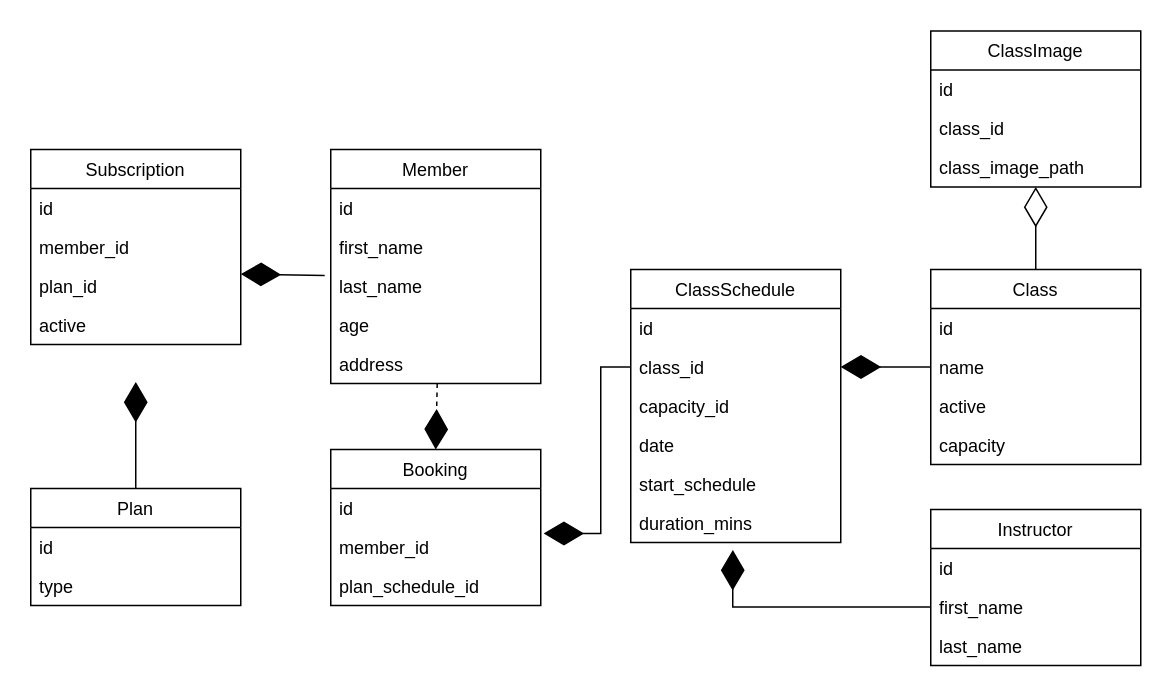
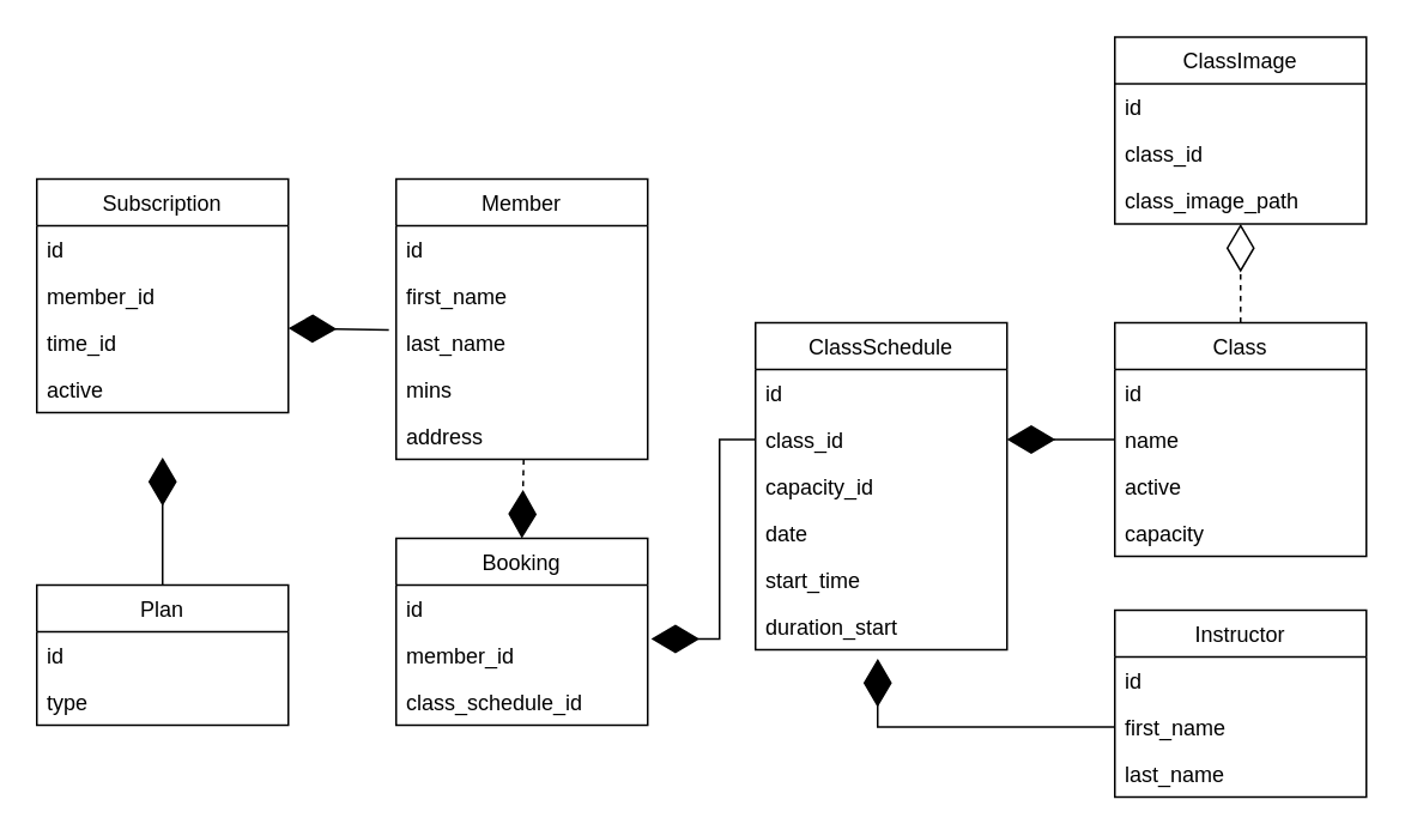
  <mxCell id="0" />
  <mxCell id="1" parent="0" />
  <mxCell id="2" value="Member" style="swimlane;fontStyle=0;childLayout=stackLayout;horizontal=1;startSize=26;fillColor=none;horizontalStack=0;resizeParent=1;resizeParentMax=0;resizeLast=0;collapsible=1;marginBottom=0;" parent="1" vertex="1"><mxGeometry x="220" y="99" width="140" height="156" as="geometry" /></mxCell>
  <mxCell id="3" value="id" style="text;strokeColor=none;fillColor=none;align=left;verticalAlign=top;spacingLeft=4;spacingRight=4;overflow=hidden;rotatable=0;points=[[0,0.5],[1,0.5]];portConstraint=eastwest;" parent="2" vertex="1"><mxGeometry y="26" width="140" height="26" as="geometry" /></mxCell>
  <mxCell id="4" value="first_name" style="text;strokeColor=none;fillColor=none;align=left;verticalAlign=top;spacingLeft=4;spacingRight=4;overflow=hidden;rotatable=0;points=[[0,0.5],[1,0.5]];portConstraint=eastwest;" parent="2" vertex="1"><mxGeometry y="52" width="140" height="26" as="geometry" /></mxCell>
  <mxCell id="5" value="last_name" style="text;strokeColor=none;fillColor=none;align=left;verticalAlign=top;spacingLeft=4;spacingRight=4;overflow=hidden;rotatable=0;points=[[0,0.5],[1,0.5]];portConstraint=eastwest;" parent="2" vertex="1"><mxGeometry y="78" width="140" height="26" as="geometry" /></mxCell>
- <mxCell id="6" value="age" style="text;strokeColor=none;fillColor=none;align=left;verticalAlign=top;spacingLeft=4;spacingRight=4;overflow=hidden;rotatable=0;points=[[0,0.5],[1,0.5]];portConstraint=eastwest;" parent="2" vertex="1"><mxGeometry y="104" width="140" height="26" as="geometry" /></mxCell>
+ <mxCell id="6" value="mins" style="text;strokeColor=none;fillColor=none;align=left;verticalAlign=top;spacingLeft=4;spacingRight=4;overflow=hidden;rotatable=0;points=[[0,0.5],[1,0.5]];portConstraint=eastwest;" parent="2" vertex="1"><mxGeometry y="104" width="140" height="26" as="geometry" /></mxCell>
  <mxCell id="7" value="address" style="text;strokeColor=none;fillColor=none;align=left;verticalAlign=top;spacingLeft=4;spacingRight=4;overflow=hidden;rotatable=0;points=[[0,0.5],[1,0.5]];portConstraint=eastwest;" parent="2" vertex="1"><mxGeometry y="130" width="140" height="26" as="geometry" /></mxCell>
  <mxCell id="8" value="Plan" style="swimlane;fontStyle=0;childLayout=stackLayout;horizontal=1;startSize=26;fillColor=none;horizontalStack=0;resizeParent=1;resizeParentMax=0;resizeLast=0;collapsible=1;marginBottom=0;" parent="1" vertex="1"><mxGeometry x="20" y="325" width="140" height="78" as="geometry" /></mxCell>
  <mxCell id="9" value="id" style="text;strokeColor=none;fillColor=none;align=left;verticalAlign=top;spacingLeft=4;spacingRight=4;overflow=hidden;rotatable=0;points=[[0,0.5],[1,0.5]];portConstraint=eastwest;" parent="8" vertex="1"><mxGeometry y="26" width="140" height="26" as="geometry" /></mxCell>
  <mxCell id="10" value="type" style="text;strokeColor=none;fillColor=none;align=left;verticalAlign=top;spacingLeft=4;spacingRight=4;overflow=hidden;rotatable=0;points=[[0,0.5],[1,0.5]];portConstraint=eastwest;" parent="8" vertex="1"><mxGeometry y="52" width="140" height="26" as="geometry" /></mxCell>
  <mxCell id="11" value="Subscription" style="swimlane;fontStyle=0;childLayout=stackLayout;horizontal=1;startSize=26;fillColor=none;horizontalStack=0;resizeParent=1;resizeParentMax=0;resizeLast=0;collapsible=1;marginBottom=0;" parent="1" vertex="1"><mxGeometry x="20" y="99" width="140" height="130" as="geometry" /></mxCell>
  <mxCell id="12" value="id" style="text;strokeColor=none;fillColor=none;align=left;verticalAlign=top;spacingLeft=4;spacingRight=4;overflow=hidden;rotatable=0;points=[[0,0.5],[1,0.5]];portConstraint=eastwest;" parent="11" vertex="1"><mxGeometry y="26" width="140" height="26" as="geometry" /></mxCell>
  <mxCell id="13" value="member_id" style="text;strokeColor=none;fillColor=none;align=left;verticalAlign=top;spacingLeft=4;spacingRight=4;overflow=hidden;rotatable=0;points=[[0,0.5],[1,0.5]];portConstraint=eastwest;" parent="11" vertex="1"><mxGeometry y="52" width="140" height="26" as="geometry" /></mxCell>
- <mxCell id="14" value="plan_id" style="text;strokeColor=none;fillColor=none;align=left;verticalAlign=top;spacingLeft=4;spacingRight=4;overflow=hidden;rotatable=0;points=[[0,0.5],[1,0.5]];portConstraint=eastwest;" parent="11" vertex="1"><mxGeometry y="78" width="140" height="26" as="geometry" /></mxCell>
+ <mxCell id="14" value="time_id" style="text;strokeColor=none;fillColor=none;align=left;verticalAlign=top;spacingLeft=4;spacingRight=4;overflow=hidden;rotatable=0;points=[[0,0.5],[1,0.5]];portConstraint=eastwest;" parent="11" vertex="1"><mxGeometry y="78" width="140" height="26" as="geometry" /></mxCell>
  <mxCell id="15" value="active" style="text;strokeColor=none;fillColor=none;align=left;verticalAlign=top;spacingLeft=4;spacingRight=4;overflow=hidden;rotatable=0;points=[[0,0.5],[1,0.5]];portConstraint=eastwest;" parent="11" vertex="1"><mxGeometry y="104" width="140" height="26" as="geometry" /></mxCell>
  <mxCell id="16" value="Class" style="swimlane;fontStyle=0;childLayout=stackLayout;horizontal=1;startSize=26;fillColor=none;horizontalStack=0;resizeParent=1;resizeParentMax=0;resizeLast=0;collapsible=1;marginBottom=0;" parent="1" vertex="1"><mxGeometry x="620" y="179" width="140" height="130" as="geometry" /></mxCell>
  <mxCell id="17" value="id" style="text;strokeColor=none;fillColor=none;align=left;verticalAlign=top;spacingLeft=4;spacingRight=4;overflow=hidden;rotatable=0;points=[[0,0.5],[1,0.5]];portConstraint=eastwest;" parent="16" vertex="1"><mxGeometry y="26" width="140" height="26" as="geometry" /></mxCell>
  <mxCell id="18" value="name" style="text;strokeColor=none;fillColor=none;align=left;verticalAlign=top;spacingLeft=4;spacingRight=4;overflow=hidden;rotatable=0;points=[[0,0.5],[1,0.5]];portConstraint=eastwest;" parent="16" vertex="1"><mxGeometry y="52" width="140" height="26" as="geometry" /></mxCell>
  <mxCell id="19" value="active" style="text;strokeColor=none;fillColor=none;align=left;verticalAlign=top;spacingLeft=4;spacingRight=4;overflow=hidden;rotatable=0;points=[[0,0.5],[1,0.5]];portConstraint=eastwest;" parent="16" vertex="1"><mxGeometry y="78" width="140" height="26" as="geometry" /></mxCell>
  <mxCell id="20" value="capacity" style="text;strokeColor=none;fillColor=none;align=left;verticalAlign=top;spacingLeft=4;spacingRight=4;overflow=hidden;rotatable=0;points=[[0,0.5],[1,0.5]];portConstraint=eastwest;" parent="16" vertex="1"><mxGeometry y="104" width="140" height="26" as="geometry" /></mxCell>
  <mxCell id="21" value="Instructor" style="swimlane;fontStyle=0;childLayout=stackLayout;horizontal=1;startSize=26;fillColor=none;horizontalStack=0;resizeParent=1;resizeParentMax=0;resizeLast=0;collapsible=1;marginBottom=0;" parent="1" vertex="1"><mxGeometry x="620" y="339" width="140" height="104" as="geometry" /></mxCell>
  <mxCell id="22" value="id" style="text;strokeColor=none;fillColor=none;align=left;verticalAlign=top;spacingLeft=4;spacingRight=4;overflow=hidden;rotatable=0;points=[[0,0.5],[1,0.5]];portConstraint=eastwest;" parent="21" vertex="1"><mxGeometry y="26" width="140" height="26" as="geometry" /></mxCell>
  <mxCell id="23" value="first_name" style="text;strokeColor=none;fillColor=none;align=left;verticalAlign=top;spacingLeft=4;spacingRight=4;overflow=hidden;rotatable=0;points=[[0,0.5],[1,0.5]];portConstraint=eastwest;" parent="21" vertex="1"><mxGeometry y="52" width="140" height="26" as="geometry" /></mxCell>
  <mxCell id="24" value="last_name" style="text;strokeColor=none;fillColor=none;align=left;verticalAlign=top;spacingLeft=4;spacingRight=4;overflow=hidden;rotatable=0;points=[[0,0.5],[1,0.5]];portConstraint=eastwest;" parent="21" vertex="1"><mxGeometry y="78" width="140" height="26" as="geometry" /></mxCell>
  <mxCell id="25" value="ClassImage" style="swimlane;fontStyle=0;childLayout=stackLayout;horizontal=1;startSize=26;fillColor=none;horizontalStack=0;resizeParent=1;resizeParentMax=0;resizeLast=0;collapsible=1;marginBottom=0;" parent="1" vertex="1"><mxGeometry x="620" y="20" width="140" height="104" as="geometry" /></mxCell>
  <mxCell id="26" value="id" style="text;strokeColor=none;fillColor=none;align=left;verticalAlign=top;spacingLeft=4;spacingRight=4;overflow=hidden;rotatable=0;points=[[0,0.5],[1,0.5]];portConstraint=eastwest;" parent="25" vertex="1"><mxGeometry y="26" width="140" height="26" as="geometry" /></mxCell>
  <mxCell id="27" value="class_id" style="text;strokeColor=none;fillColor=none;align=left;verticalAlign=top;spacingLeft=4;spacingRight=4;overflow=hidden;rotatable=0;points=[[0,0.5],[1,0.5]];portConstraint=eastwest;" parent="25" vertex="1"><mxGeometry y="52" width="140" height="26" as="geometry" /></mxCell>
  <mxCell id="28" value="class_image_path" style="text;strokeColor=none;fillColor=none;align=left;verticalAlign=top;spacingLeft=4;spacingRight=4;overflow=hidden;rotatable=0;points=[[0,0.5],[1,0.5]];portConstraint=eastwest;" parent="25" vertex="1"><mxGeometry y="78" width="140" height="26" as="geometry" /></mxCell>
  <mxCell id="29" value="ClassSchedule" style="swimlane;fontStyle=0;childLayout=stackLayout;horizontal=1;startSize=26;fillColor=none;horizontalStack=0;resizeParent=1;resizeParentMax=0;resizeLast=0;collapsible=1;marginBottom=0;" parent="1" vertex="1"><mxGeometry x="420" y="179" width="140" height="182" as="geometry" /></mxCell>
  <mxCell id="30" value="id" style="text;strokeColor=none;fillColor=none;align=left;verticalAlign=top;spacingLeft=4;spacingRight=4;overflow=hidden;rotatable=0;points=[[0,0.5],[1,0.5]];portConstraint=eastwest;" parent="29" vertex="1"><mxGeometry y="26" width="140" height="26" as="geometry" /></mxCell>
  <mxCell id="31" value="class_id" style="text;strokeColor=none;fillColor=none;align=left;verticalAlign=top;spacingLeft=4;spacingRight=4;overflow=hidden;rotatable=0;points=[[0,0.5],[1,0.5]];portConstraint=eastwest;" parent="29" vertex="1"><mxGeometry y="52" width="140" height="26" as="geometry" /></mxCell>
  <mxCell id="32" value="capacity_id" style="text;strokeColor=none;fillColor=none;align=left;verticalAlign=top;spacingLeft=4;spacingRight=4;overflow=hidden;rotatable=0;points=[[0,0.5],[1,0.5]];portConstraint=eastwest;" parent="29" vertex="1"><mxGeometry y="78" width="140" height="26" as="geometry" /></mxCell>
  <mxCell id="33" value="date" style="text;strokeColor=none;fillColor=none;align=left;verticalAlign=top;spacingLeft=4;spacingRight=4;overflow=hidden;rotatable=0;points=[[0,0.5],[1,0.5]];portConstraint=eastwest;" parent="29" vertex="1"><mxGeometry y="104" width="140" height="26" as="geometry" /></mxCell>
- <mxCell id="34" value="start_schedule" style="text;strokeColor=none;fillColor=none;align=left;verticalAlign=top;spacingLeft=4;spacingRight=4;overflow=hidden;rotatable=0;points=[[0,0.5],[1,0.5]];portConstraint=eastwest;" parent="29" vertex="1"><mxGeometry y="130" width="140" height="26" as="geometry" /></mxCell>
- <mxCell id="35" value="duration_mins" style="text;strokeColor=none;fillColor=none;align=left;verticalAlign=top;spacingLeft=4;spacingRight=4;overflow=hidden;rotatable=0;points=[[0,0.5],[1,0.5]];portConstraint=eastwest;" parent="29" vertex="1"><mxGeometry y="156" width="140" height="26" as="geometry" /></mxCell>
+ <mxCell id="34" value="start_time" style="text;strokeColor=none;fillColor=none;align=left;verticalAlign=top;spacingLeft=4;spacingRight=4;overflow=hidden;rotatable=0;points=[[0,0.5],[1,0.5]];portConstraint=eastwest;" parent="29" vertex="1"><mxGeometry y="130" width="140" height="26" as="geometry" /></mxCell>
+ <mxCell id="35" value="duration_start" style="text;strokeColor=none;fillColor=none;align=left;verticalAlign=top;spacingLeft=4;spacingRight=4;overflow=hidden;rotatable=0;points=[[0,0.5],[1,0.5]];portConstraint=eastwest;" parent="29" vertex="1"><mxGeometry y="156" width="140" height="26" as="geometry" /></mxCell>
  <mxCell id="36" value="Booking" style="swimlane;fontStyle=0;childLayout=stackLayout;horizontal=1;startSize=26;fillColor=none;horizontalStack=0;resizeParent=1;resizeParentMax=0;resizeLast=0;collapsible=1;marginBottom=0;" parent="1" vertex="1"><mxGeometry x="220" y="299" width="140" height="104" as="geometry" /></mxCell>
  <mxCell id="37" value="id" style="text;strokeColor=none;fillColor=none;align=left;verticalAlign=top;spacingLeft=4;spacingRight=4;overflow=hidden;rotatable=0;points=[[0,0.5],[1,0.5]];portConstraint=eastwest;" parent="36" vertex="1"><mxGeometry y="26" width="140" height="26" as="geometry" /></mxCell>
  <mxCell id="38" value="member_id" style="text;strokeColor=none;fillColor=none;align=left;verticalAlign=top;spacingLeft=4;spacingRight=4;overflow=hidden;rotatable=0;points=[[0,0.5],[1,0.5]];portConstraint=eastwest;" parent="36" vertex="1"><mxGeometry y="52" width="140" height="26" as="geometry" /></mxCell>
- <mxCell id="39" value="plan_schedule_id" style="text;strokeColor=none;fillColor=none;align=left;verticalAlign=top;spacingLeft=4;spacingRight=4;overflow=hidden;rotatable=0;points=[[0,0.5],[1,0.5]];portConstraint=eastwest;" parent="36" vertex="1"><mxGeometry y="78" width="140" height="26" as="geometry" /></mxCell>
+ <mxCell id="39" value="class_schedule_id" style="text;strokeColor=none;fillColor=none;align=left;verticalAlign=top;spacingLeft=4;spacingRight=4;overflow=hidden;rotatable=0;points=[[0,0.5],[1,0.5]];portConstraint=eastwest;" parent="36" vertex="1"><mxGeometry y="78" width="140" height="26" as="geometry" /></mxCell>
  <mxCell id="40" value="" style="endArrow=diamondThin;endFill=1;endSize=24;html=1;rounded=0;exitX=-0.029;exitY=0.231;exitDx=0;exitDy=0;exitPerimeter=0;" parent="1" source="5" edge="1"><mxGeometry width="160" relative="1" as="geometry"><mxPoint x="300" y="49" as="sourcePoint" /><mxPoint x="160" y="182" as="targetPoint" /></mxGeometry></mxCell>
  <mxCell id="41" value="" style="endArrow=diamondThin;endFill=1;endSize=24;html=1;rounded=0;exitX=0.5;exitY=0;exitDx=0;exitDy=0;entryX=0.5;entryY=0.962;entryDx=0;entryDy=0;entryPerimeter=0;" parent="1" source="8" edge="1"><mxGeometry width="160" relative="1" as="geometry"><mxPoint x="20" y="419" as="sourcePoint" /><mxPoint x="90" y="254.012" as="targetPoint" /></mxGeometry></mxCell>
  <mxCell id="42" value="" style="endArrow=diamondThin;endFill=1;endSize=24;html=1;rounded=0;exitX=0;exitY=0.5;exitDx=0;exitDy=0;entryX=0.486;entryY=1.192;entryDx=0;entryDy=0;entryPerimeter=0;" parent="1" source="23" target="35" edge="1"><mxGeometry width="160" relative="1" as="geometry"><mxPoint x="300" y="49" as="sourcePoint" /><mxPoint x="460" y="49" as="targetPoint" /><Array as="points"><mxPoint x="488" y="404" /><mxPoint x="488" y="379" /></Array></mxGeometry></mxCell>
- <mxCell id="43" value="" style="endArrow=diamondThin;endFill=0;endSize=24;html=1;rounded=0;exitX=0.5;exitY=0;exitDx=0;exitDy=0;" parent="1" source="16" target="28" edge="1"><mxGeometry width="160" relative="1" as="geometry"><mxPoint x="480" y="49" as="sourcePoint" /><mxPoint x="640" y="49" as="targetPoint" /></mxGeometry></mxCell>
+ <mxCell id="43" value="" style="endArrow=diamondThin;endFill=0;endSize=24;html=1;rounded=0;exitX=0.5;exitY=0;exitDx=0;exitDy=0;dashed=1;" parent="1" source="16" target="28" edge="1"><mxGeometry width="160" relative="1" as="geometry"><mxPoint x="480" y="49" as="sourcePoint" /><mxPoint x="640" y="49" as="targetPoint" /></mxGeometry></mxCell>
  <mxCell id="44" value="" style="endArrow=diamondThin;endFill=1;endSize=24;html=1;rounded=0;exitX=0;exitY=0.5;exitDx=0;exitDy=0;entryX=1;entryY=0.5;entryDx=0;entryDy=0;" parent="1" source="18" target="31" edge="1"><mxGeometry width="160" relative="1" as="geometry"><mxPoint x="480" y="49" as="sourcePoint" /><mxPoint x="640" y="49" as="targetPoint" /></mxGeometry></mxCell>
  <mxCell id="45" value="" style="endArrow=diamondThin;endFill=1;endSize=24;html=1;rounded=0;exitX=0.507;exitY=1;exitDx=0;exitDy=0;exitPerimeter=0;entryX=0.5;entryY=0;entryDx=0;entryDy=0;dashed=1;" parent="1" source="7" target="36" edge="1"><mxGeometry width="160" relative="1" as="geometry"><mxPoint x="320" y="49" as="sourcePoint" /><mxPoint x="480" y="49" as="targetPoint" /></mxGeometry></mxCell>
  <mxCell id="46" value="" style="endArrow=diamondThin;endFill=1;endSize=24;html=1;rounded=0;exitX=0;exitY=0.5;exitDx=0;exitDy=0;entryX=1.014;entryY=0.154;entryDx=0;entryDy=0;entryPerimeter=0;" parent="1" source="31" target="38" edge="1"><mxGeometry width="160" relative="1" as="geometry"><mxPoint x="320" y="49" as="sourcePoint" /><mxPoint x="480" y="49" as="targetPoint" /><Array as="points"><mxPoint x="400" y="244" /><mxPoint x="400" y="355" /></Array></mxGeometry></mxCell>
